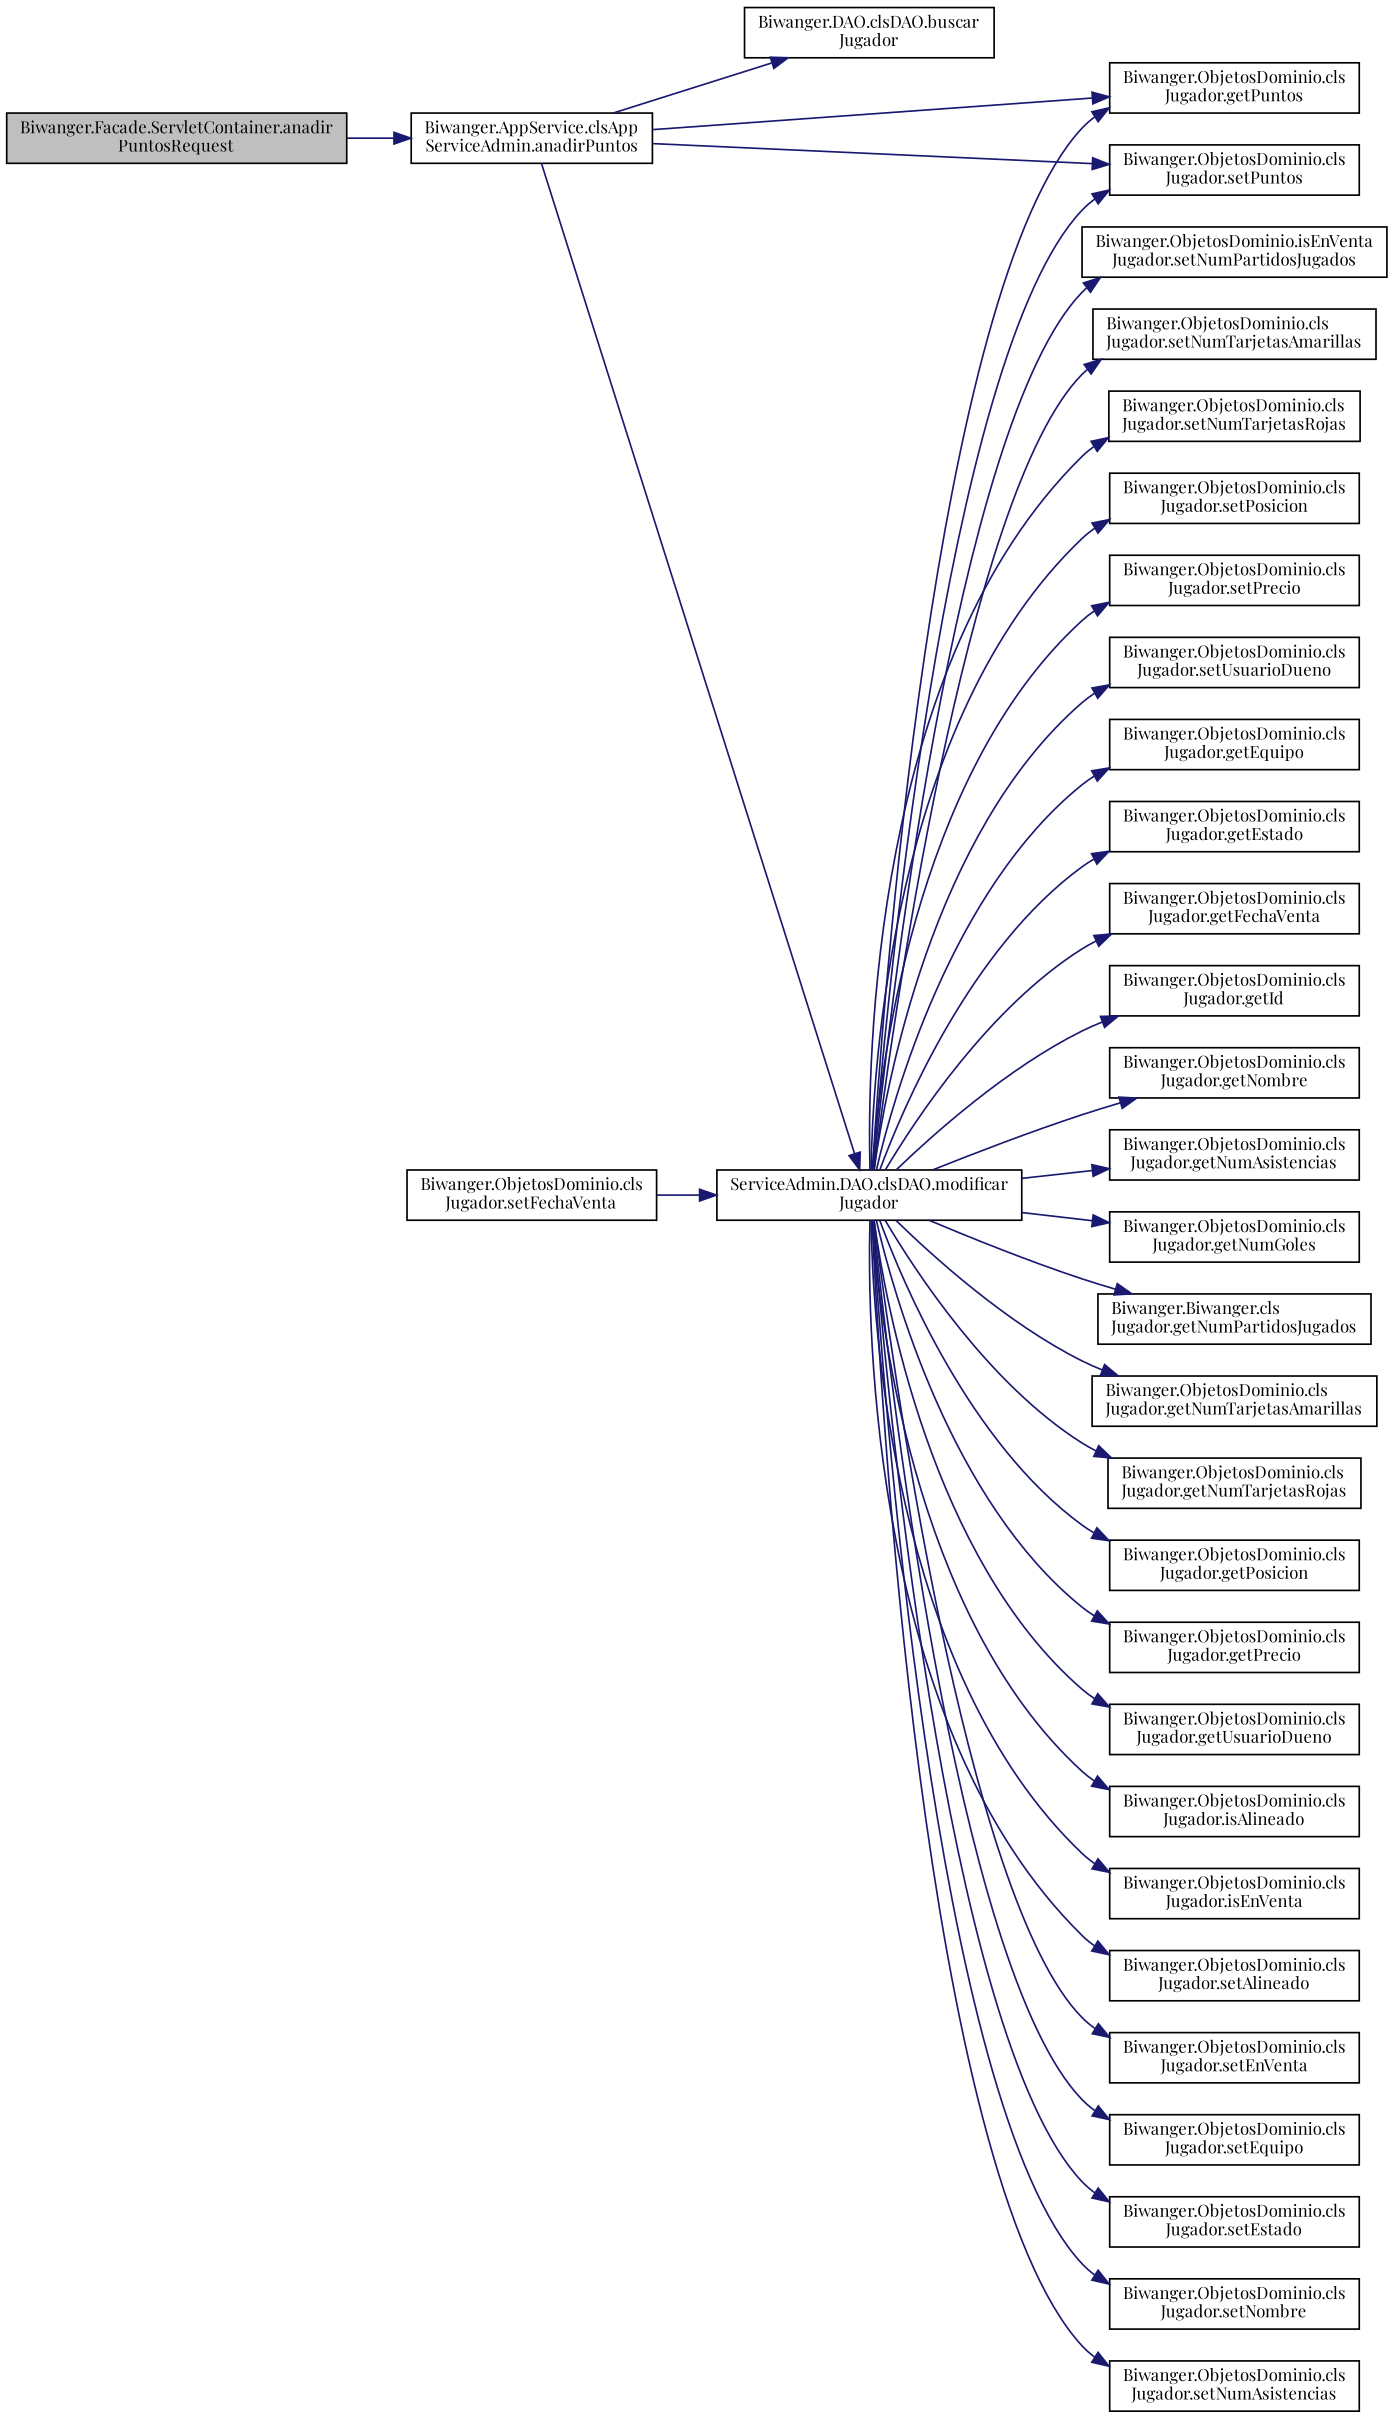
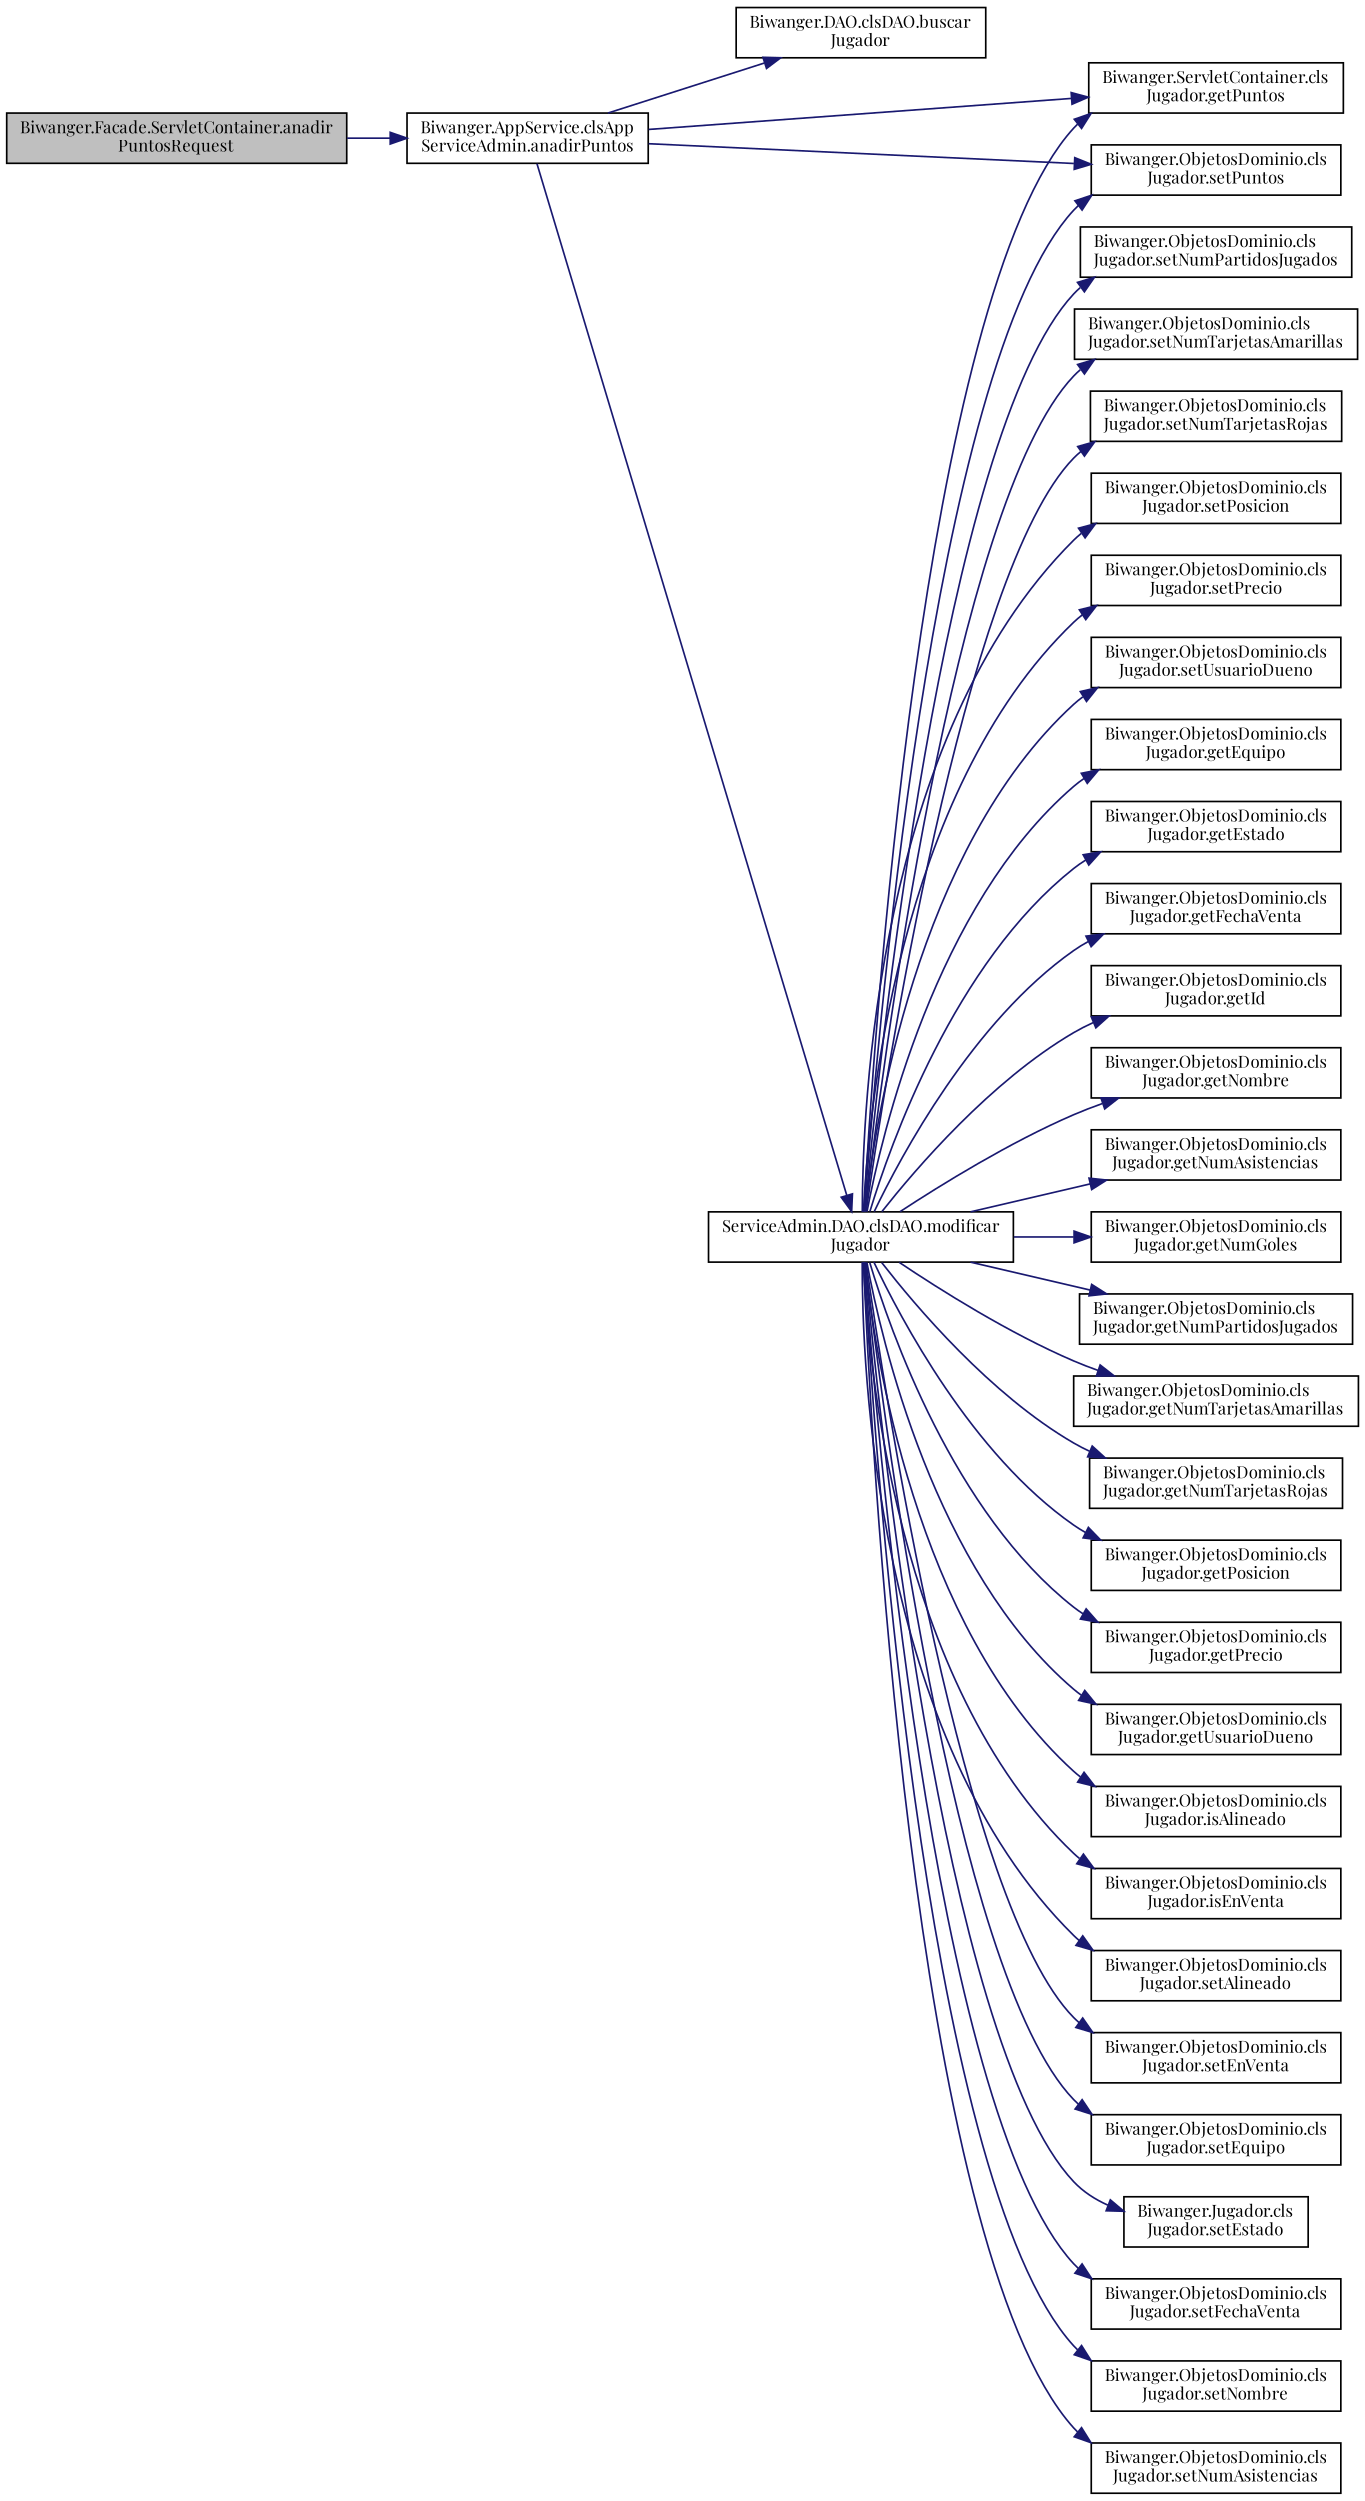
  digraph {
    fontname="Playfair Display"
    rankdir=LR
    node [color=black fillcolor=white fontname="Playfair Display" fontsize=10 shape=record style=filled]
    edge [color=midnightblue fontname="Playfair Display" fontsize=10 labelfontname=Helvetica labelfontsize=10 style=solid]
    n1 [fillcolor=grey75 fontcolor=black height=0.2 label="Biwanger.Facade.ServletContainer.anadir\lPuntosRequest" width=0.4]
    n2 [height=0.2 label="Biwanger.AppService.clsApp\lServiceAdmin.anadirPuntos" width=0.4]
    n3 [height=0.2 label="Biwanger.DAO.clsDAO.buscar\lJugador" width=0.4]
-   n4 [height=0.2 label="Biwanger.ObjetosDominio.cls\lJugador.getPuntos" width=0.4]
+   n4 [height=0.2 label="Biwanger.ServletContainer.cls\lJugador.getPuntos" width=0.4]
    n5 [height=0.2 label="ServiceAdmin.DAO.clsDAO.modificar\lJugador" width=0.4]
    n6 [height=0.2 label="Biwanger.ObjetosDominio.cls\lJugador.setPuntos" width=0.4]
    n7 [height=0.2 label="Biwanger.ObjetosDominio.cls\lJugador.getEquipo" width=0.4]
    n8 [height=0.2 label="Biwanger.ObjetosDominio.cls\lJugador.getEstado" width=0.4]
    n9 [height=0.2 label="Biwanger.ObjetosDominio.cls\lJugador.getFechaVenta" width=0.4]
    n10 [height=0.2 label="Biwanger.ObjetosDominio.cls\lJugador.getId" width=0.4]
    n11 [height=0.2 label="Biwanger.ObjetosDominio.cls\lJugador.getNombre" width=0.4]
    n12 [height=0.2 label="Biwanger.ObjetosDominio.cls\lJugador.getNumAsistencias" width=0.4]
    n13 [height=0.2 label="Biwanger.ObjetosDominio.cls\lJugador.getNumGoles" width=0.4]
-   n14 [height=0.2 label="Biwanger.Biwanger.cls\lJugador.getNumPartidosJugados" width=0.4]
+   n14 [height=0.2 label="Biwanger.ObjetosDominio.cls\lJugador.getNumPartidosJugados" width=0.4]
    n15 [height=0.2 label="Biwanger.ObjetosDominio.cls\lJugador.getNumTarjetasAmarillas" width=0.4]
    n16 [height=0.2 label="Biwanger.ObjetosDominio.cls\lJugador.getNumTarjetasRojas" width=0.4]
    n17 [height=0.2 label="Biwanger.ObjetosDominio.cls\lJugador.getPosicion" width=0.4]
    n18 [height=0.2 label="Biwanger.ObjetosDominio.cls\lJugador.getPrecio" width=0.4]
    n19 [height=0.2 label="Biwanger.ObjetosDominio.cls\lJugador.getUsuarioDueno" width=0.4]
    n20 [height=0.2 label="Biwanger.ObjetosDominio.cls\lJugador.isAlineado" width=0.4]
    n21 [height=0.2 label="Biwanger.ObjetosDominio.cls\lJugador.isEnVenta" width=0.4]
    n22 [height=0.2 label="Biwanger.ObjetosDominio.cls\lJugador.setAlineado" width=0.4]
    n23 [height=0.2 label="Biwanger.ObjetosDominio.cls\lJugador.setEnVenta" width=0.4]
    n24 [height=0.2 label="Biwanger.ObjetosDominio.cls\lJugador.setEquipo" width=0.4]
-   n25 [height=0.2 label="Biwanger.ObjetosDominio.cls\lJugador.setEstado" width=0.4]
+   n25 [height=0.2 label="Biwanger.Jugador.cls\lJugador.setEstado" width=0.4]
    n26 [height=0.2 label="Biwanger.ObjetosDominio.cls\lJugador.setFechaVenta" width=0.4]
    n27 [height=0.2 label="Biwanger.ObjetosDominio.cls\lJugador.setNombre" width=0.4]
    n28 [height=0.2 label="Biwanger.ObjetosDominio.cls\lJugador.setNumAsistencias" width=0.4]
-   n29 [height=0.2 label="Biwanger.ObjetosDominio.isEnVenta\lJugador.setNumPartidosJugados" width=0.4]
+   n29 [height=0.2 label="Biwanger.ObjetosDominio.cls\lJugador.setNumPartidosJugados" width=0.4]
    n30 [height=0.2 label="Biwanger.ObjetosDominio.cls\lJugador.setNumTarjetasAmarillas" width=0.4]
    n31 [height=0.2 label="Biwanger.ObjetosDominio.cls\lJugador.setNumTarjetasRojas" width=0.4]
    n32 [height=0.2 label="Biwanger.ObjetosDominio.cls\lJugador.setPosicion" width=0.4]
    n33 [height=0.2 label="Biwanger.ObjetosDominio.cls\lJugador.setPrecio" width=0.4]
    n34 [height=0.2 label="Biwanger.ObjetosDominio.cls\lJugador.setUsuarioDueno" width=0.4]
    n1 -> n2
    n2 -> n3
    n2 -> n4
    n2 -> n5
    n2 -> n6
    n5 -> n4
    n5 -> n6
    n5 -> n7
    n5 -> n8
    n5 -> n9
    n5 -> n10
    n5 -> n11
    n5 -> n12
    n5 -> n13
    n5 -> n14
    n5 -> n15
    n5 -> n16
    n5 -> n17
    n5 -> n18
    n5 -> n19
    n5 -> n20
    n5 -> n21
    n5 -> n22
    n5 -> n23
    n5 -> n24
    n5 -> n25
-   n26 -> n5
+   n5 -> n26
    n5 -> n27
    n5 -> n28
    n5 -> n29
    n5 -> n30
    n5 -> n31
    n5 -> n32
    n5 -> n33
    n5 -> n34
  }
